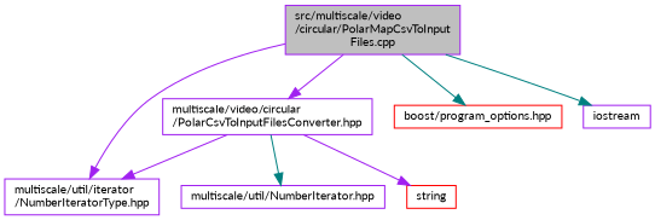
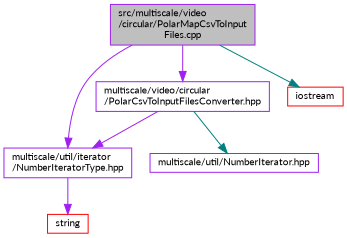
  digraph {
    fontname=Lato
    node [color=purple fillcolor=white fontname=Lato fontsize=10 shape=record style=filled]
    edge [color=purple fontname=Lato fontsize=10 labelfontname=Helvetica labelfontsize=10 style=solid]
    n1 [fillcolor=grey75 fontcolor=black height=0.2 label="src/multiscale/video\l/circular/PolarMapCsvToInput\lFiles.cpp" width=0.4]
    n2 [height=0.2 label="multiscale/video/circular\l/PolarCsvToInputFilesConverter.hpp" width=0.4]
    n3 [height=0.2 label="multiscale/util/iterator\l/NumberIteratorType.hpp" width=0.4]
-   n4 [color=red height=0.2 label="boost/program_options.hpp" width=0.4]
-   n5 [height=0.2 label=iostream width=0.4]
+   n5 [color=red height=0.2 label=iostream width=0.4]
    n6 [height=0.2 label="multiscale/util/NumberIterator.hpp" width=0.4]
    n7 [color=red height=0.2 label=string width=0.4]
    n1 -> n2
    n1 -> n3
-   n1 -> n4 [color=teal]
    n1 -> n5 [color=teal]
    n2 -> n3
    n2 -> n6 [color=teal]
-   n2 -> n7
+   n3 -> n7
  }
